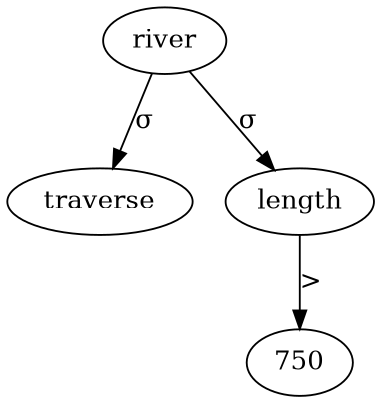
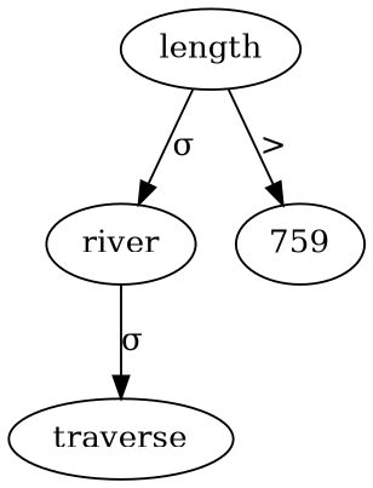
  strict digraph {
    node [type=1]
    edge [type="σ"]
    n1 [label=river type=0]
    n2 [label=traverse]
    n3 [label=length]
-   n4 [label=750 type=2]
+   n4 [label=759 type=2]
    n1 -> n2 [label="σ"]
-   n1 -> n3 [label="σ"]
+   n3 -> n1 [label="σ"]
    n3 -> n4 [label=">" type="θ"]
  }
